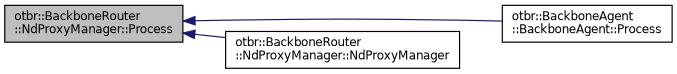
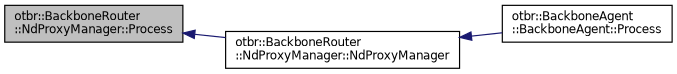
  digraph {
    rankdir=LR
    node [color=black fillcolor=white fontname=Helvetica fontsize=10 shape=record style=filled]
    edge [color=midnightblue dir=back fontname=Helvetica fontsize=10 labelfontname=Helvetica labelfontsize=10 style=solid]
    n1 [fillcolor=grey75 fontcolor=black height=0.2 label="otbr::BackboneRouter\l::NdProxyManager::Process" width=0.4]
    n2 [height=0.2 label="otbr::BackboneAgent\l::BackboneAgent::Process" width=0.4]
    n3 [height=0.2 label="otbr::BackboneRouter\l::NdProxyManager::NdProxyManager" width=0.4]
-   n1 -> n2
+   n3 -> n2
    n1 -> n3
  }
